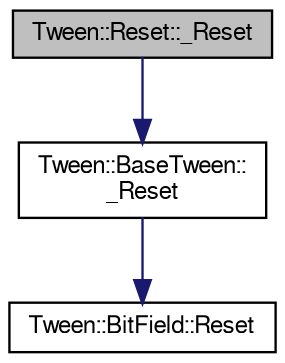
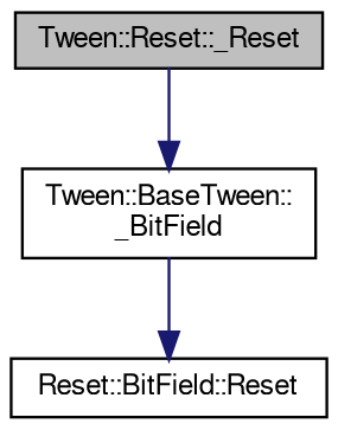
  digraph {
    rankdir=TB
    node [color=black fontname=FreeSans fontsize=10 shape=record]
    edge [color=midnightblue fontname=FreeSans fontsize=10 labelfontname=FreeSans labelfontsize=10 style=solid]
    n1 [fillcolor=grey75 fontcolor=black height=0.2 label="Tween::Reset::_Reset" style=filled width=0.4]
-   n2 [height=0.2 label="Tween::BaseTween::\l_Reset" width=0.4]
-   n3 [height=0.2 label="Tween::BitField::Reset" width=0.4]
+   n2 [height=0.2 label="Tween::BaseTween::\l_BitField" width=0.4]
+   n3 [height=0.2 label="Reset::BitField::Reset" width=0.4]
    n1 -> n2
    n2 -> n3
  }
